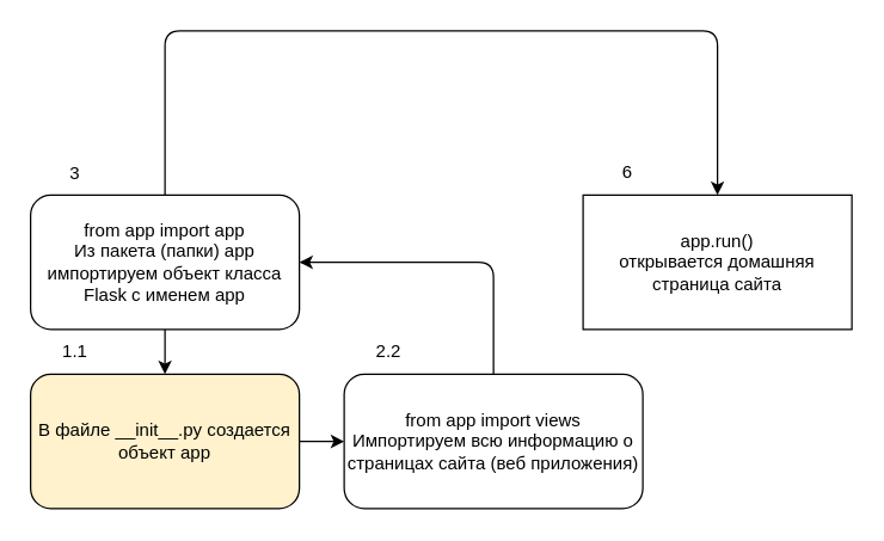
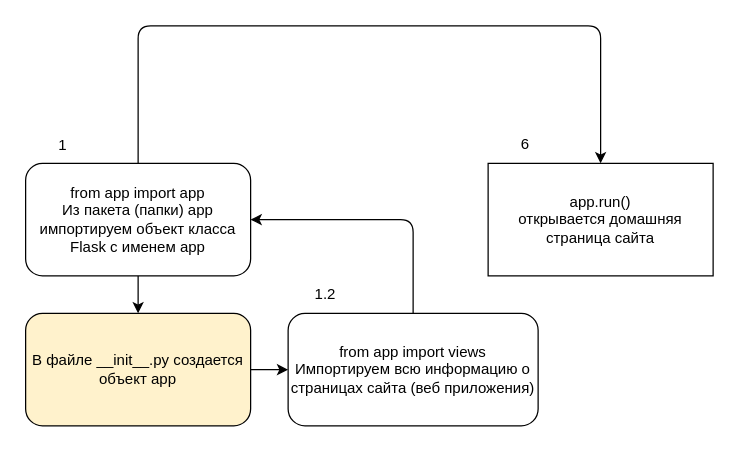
  <mxCell id="0" />
  <mxCell id="1" parent="0" />
  <mxCell id="2" value="" style="edgeStyle=none;html=1;" edge="1" parent="1" source="4" target="6"><mxGeometry relative="1" as="geometry" /></mxCell>
  <mxCell id="3" style="edgeStyle=none;html=1;exitX=0.5;exitY=0;exitDx=0;exitDy=0;entryX=0.5;entryY=0;entryDx=0;entryDy=0;" edge="1" parent="1" source="4" target="9"><mxGeometry relative="1" as="geometry"><Array as="points"><mxPoint x="110" y="20" /><mxPoint x="290" y="20" /><mxPoint x="480" y="20" /></Array></mxGeometry></mxCell>
  <mxCell id="4" value="from app import app&lt;br&gt;Из пакета (папки) app импортируем объект класса Flask с именем app" style="rounded=1;whiteSpace=wrap;html=1;" vertex="1" parent="1"><mxGeometry x="20" y="130" width="180" height="90" as="geometry" /></mxCell>
  <mxCell id="5" style="edgeStyle=none;html=1;exitX=1;exitY=0.5;exitDx=0;exitDy=0;entryX=0;entryY=0.5;entryDx=0;entryDy=0;" edge="1" parent="1" source="6" target="8"><mxGeometry relative="1" as="geometry" /></mxCell>
  <mxCell id="6" value="В файле __init__.py создается объект app" style="rounded=1;whiteSpace=wrap;html=1;fillColor=#fff2cc;" vertex="1" parent="1"><mxGeometry x="20" y="250" width="180" height="90" as="geometry" /></mxCell>
  <mxCell id="7" style="edgeStyle=none;html=1;exitX=0.5;exitY=0;exitDx=0;exitDy=0;entryX=1;entryY=0.5;entryDx=0;entryDy=0;" edge="1" parent="1" source="8" target="4"><mxGeometry relative="1" as="geometry"><Array as="points"><mxPoint x="330" y="175" /></Array></mxGeometry></mxCell>
  <mxCell id="8" value="from app import views&lt;br&gt;Импортируем всю информацию о страницах сайта (веб приложения)" style="rounded=1;whiteSpace=wrap;html=1;" vertex="1" parent="1"><mxGeometry x="230" y="250" width="200" height="90" as="geometry" /></mxCell>
  <mxCell id="9" value="app.run()&lt;br&gt;открывается домашняя страница сайта" style="whiteSpace=wrap;html=1;rounded=0;" vertex="1" parent="1"><mxGeometry x="390" y="130" width="180" height="90" as="geometry" /></mxCell>
- <mxCell id="10" value="3" style="text;html=1;strokeColor=none;fillColor=none;align=center;verticalAlign=middle;whiteSpace=wrap;rounded=0;" vertex="1" parent="1"><mxGeometry x="20" y="101" width="60" height="30" as="geometry" /></mxCell>
- <mxCell id="11" value="1.1" style="text;html=1;strokeColor=none;fillColor=none;align=center;verticalAlign=middle;whiteSpace=wrap;rounded=0;" vertex="1" parent="1"><mxGeometry x="20" y="220" width="60" height="30" as="geometry" /></mxCell>
- <mxCell id="12" value="2.2" style="text;html=1;strokeColor=none;fillColor=none;align=center;verticalAlign=middle;whiteSpace=wrap;rounded=0;" vertex="1" parent="1"><mxGeometry x="230" y="220" width="60" height="30" as="geometry" /></mxCell>
+ <mxCell id="10" value="1" style="text;html=1;strokeColor=none;fillColor=none;align=center;verticalAlign=middle;whiteSpace=wrap;rounded=0;" vertex="1" parent="1"><mxGeometry x="20" y="101" width="60" height="30" as="geometry" /></mxCell>
+ <mxCell id="12" value="1.2" style="text;html=1;strokeColor=none;fillColor=none;align=center;verticalAlign=middle;whiteSpace=wrap;rounded=0;" vertex="1" parent="1"><mxGeometry x="230" y="220" width="60" height="30" as="geometry" /></mxCell>
  <mxCell id="13" value="6" style="text;html=1;strokeColor=none;fillColor=none;align=center;verticalAlign=middle;whiteSpace=wrap;rounded=0;" vertex="1" parent="1"><mxGeometry x="390" y="100" width="60" height="30" as="geometry" /></mxCell>
